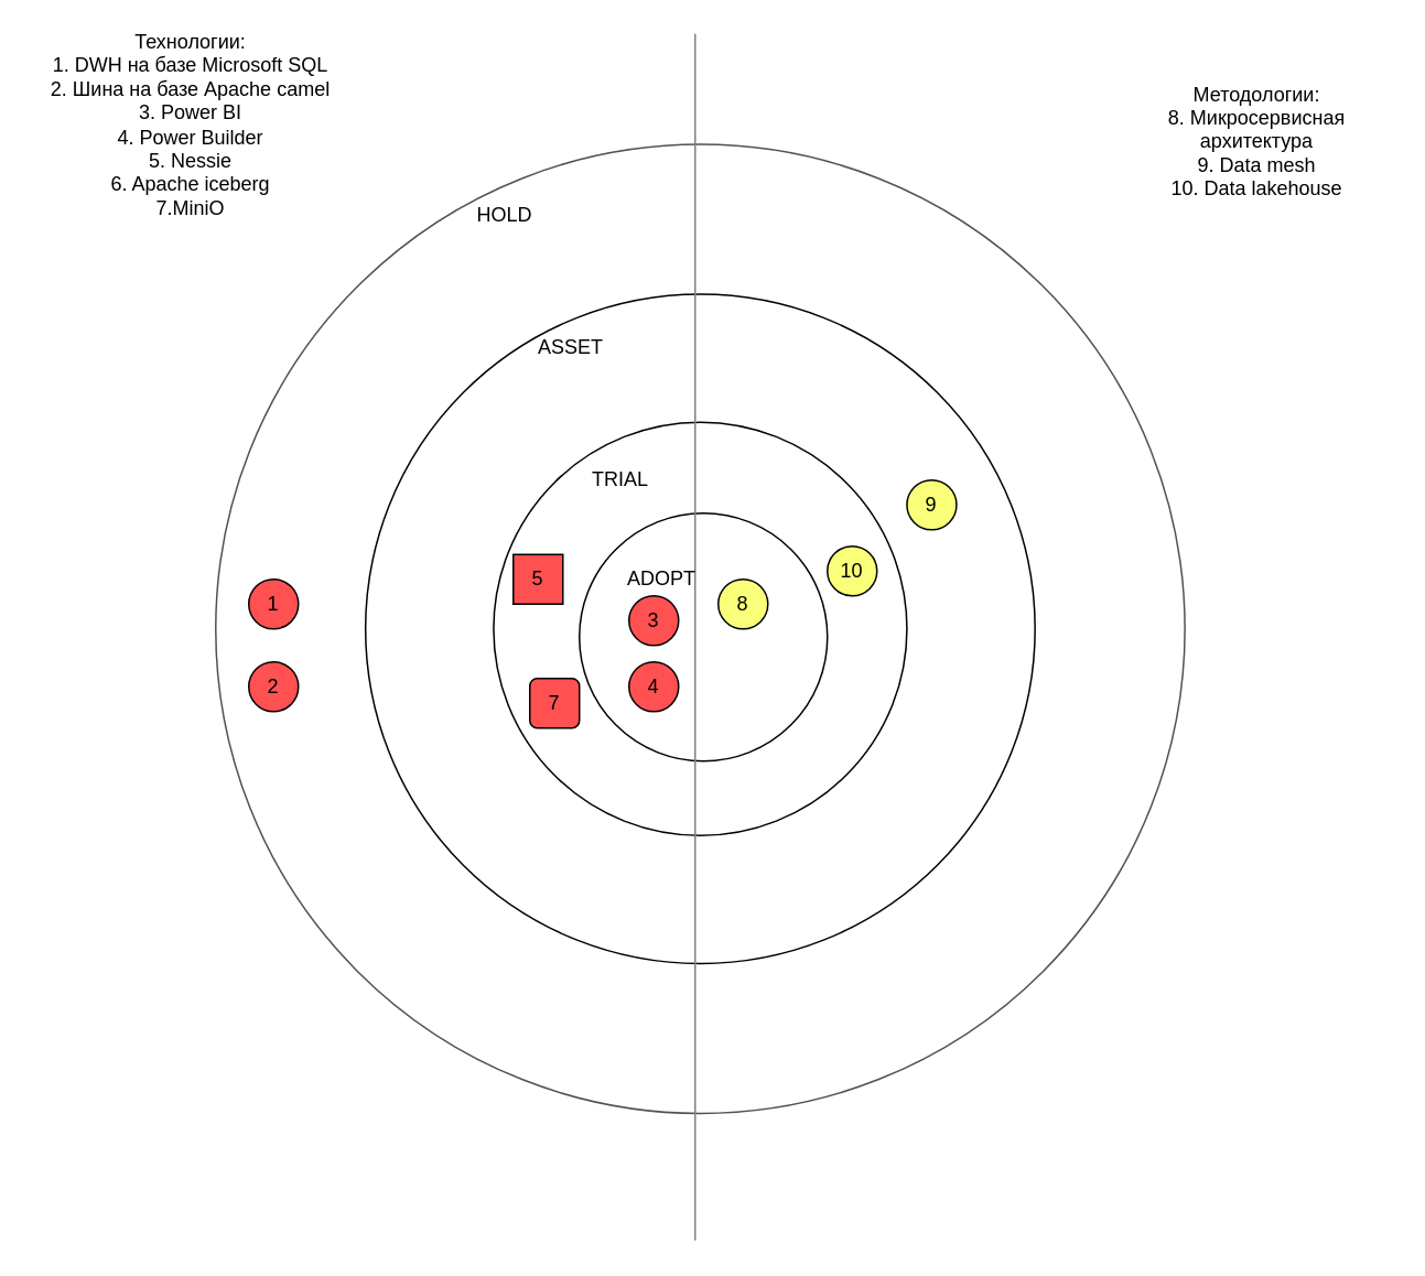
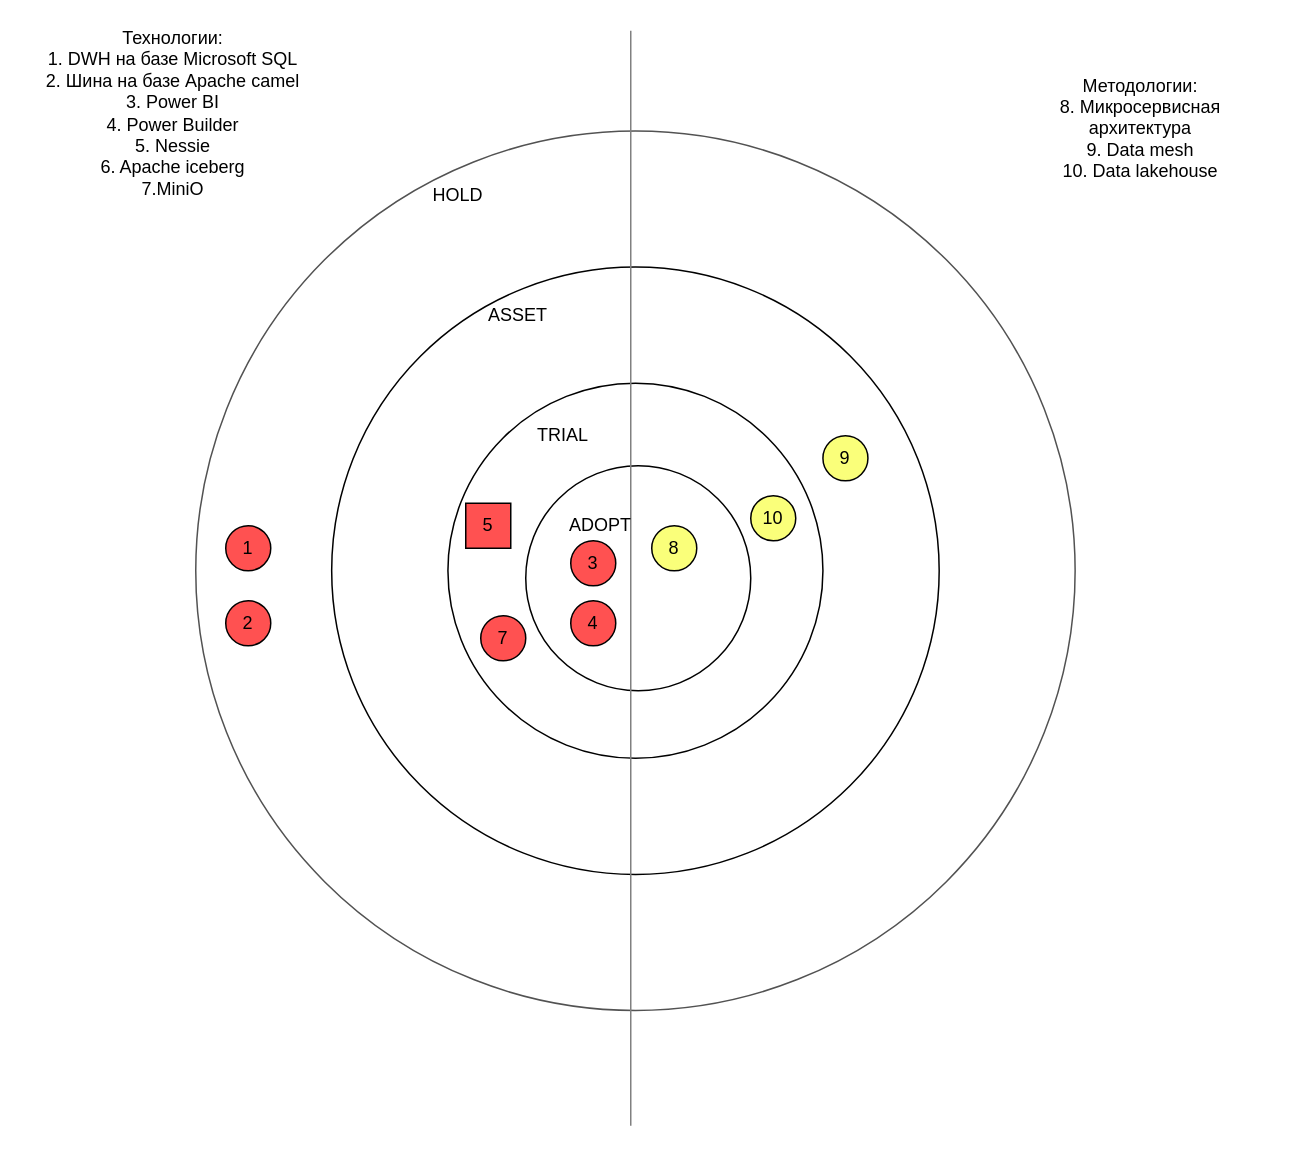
  <mxCell id="0" />
  <mxCell id="1" parent="0" />
  <mxCell id="2" value="" style="ellipse;whiteSpace=wrap;html=1;aspect=fixed;strokeColor=light-dark(#525252,#FFFFFF);" vertex="1" parent="1"><mxGeometry x="130" y="86.88" width="586.25" height="586.25" as="geometry" /></mxCell>
  <mxCell id="3" value="" style="ellipse;whiteSpace=wrap;html=1;aspect=fixed;" vertex="1" parent="1"><mxGeometry x="220.62" y="177.5" width="405" height="405" as="geometry" /></mxCell>
  <mxCell id="4" value="" style="ellipse;whiteSpace=wrap;html=1;aspect=fixed;" vertex="1" parent="1"><mxGeometry x="298.12" y="255" width="250" height="250" as="geometry" /></mxCell>
  <mxCell id="5" value="" style="ellipse;whiteSpace=wrap;html=1;aspect=fixed;" vertex="1" parent="1"><mxGeometry x="350" y="310" width="150" height="150" as="geometry" /></mxCell>
  <mxCell id="6" value="" style="endArrow=none;html=1;rounded=0;strokeColor=light-dark(#808080,#FFFFFF);" edge="1" parent="1"><mxGeometry width="50" height="50" relative="1" as="geometry"><mxPoint x="420" y="750" as="sourcePoint" /><mxPoint x="420" as="targetPoint" y="20" /></mxGeometry></mxCell>
  <mxCell id="7" value="ADOPT" style="text;html=1;align=center;verticalAlign=middle;whiteSpace=wrap;rounded=0;" vertex="1" parent="1"><mxGeometry x="390" y="340" width="20" height="20" as="geometry" /></mxCell>
  <mxCell id="8" value="TRIAL" style="text;html=1;align=center;verticalAlign=middle;whiteSpace=wrap;rounded=0;" vertex="1" parent="1"><mxGeometry x="350" y="280" width="50" height="20" as="geometry" /></mxCell>
  <mxCell id="9" value="ASSET" style="text;html=1;align=center;verticalAlign=middle;whiteSpace=wrap;rounded=0;" vertex="1" parent="1"><mxGeometry x="320" y="200" width="50" height="20" as="geometry" /></mxCell>
  <mxCell id="10" value="HOLD" style="text;html=1;align=center;verticalAlign=middle;whiteSpace=wrap;rounded=0;" vertex="1" parent="1"><mxGeometry x="280" y="120" width="50" height="20" as="geometry" /></mxCell>
  <mxCell id="11" value="&lt;div&gt;Технологии:&lt;/div&gt;&lt;div&gt;1. DWH на базе Microsoft SQL&lt;/div&gt;&lt;div&gt;2. Шина на базе Apache camel&lt;/div&gt;&lt;div&gt;3. Power BI&lt;/div&gt;&lt;div&gt;4. Power Builder&lt;/div&gt;&lt;div&gt;5. Nessie&lt;/div&gt;&lt;div&gt;6. Apache iceberg&lt;/div&gt;&lt;div&gt;7.MiniO&lt;/div&gt;" style="text;html=1;align=center;verticalAlign=middle;whiteSpace=wrap;rounded=0;" vertex="1" parent="1"><mxGeometry y="30" width="190" height="90" as="geometry" x="20" /></mxCell>
  <mxCell id="12" value="Методологии:&lt;div&gt;8. Микросервисная архитектура&lt;/div&gt;&lt;div&gt;9. Data mesh&lt;/div&gt;&lt;div&gt;10. Data lakehouse&lt;/div&gt;" style="text;html=1;align=center;verticalAlign=middle;whiteSpace=wrap;rounded=0;" vertex="1" parent="1"><mxGeometry x="680" y="30" width="160" height="110" as="geometry" /></mxCell>
  <mxCell id="13" value="1" style="ellipse;whiteSpace=wrap;html=1;aspect=fixed;fillColor=light-dark(#FF5151,var(--ge-dark-color, #121212));" vertex="1" parent="1"><mxGeometry x="150" y="350" width="30" height="30" as="geometry" /></mxCell>
  <mxCell id="14" value="8" style="ellipse;whiteSpace=wrap;html=1;aspect=fixed;fillColor=light-dark(#FAFF7A,var(--ge-dark-color, #121212));" vertex="1" parent="1"><mxGeometry x="434" y="350" width="30" height="30" as="geometry" /></mxCell>
  <mxCell id="15" value="9" style="ellipse;whiteSpace=wrap;html=1;aspect=fixed;fillColor=light-dark(#FAFF7A,var(--ge-dark-color, #121212));" vertex="1" parent="1"><mxGeometry x="548.12" y="290" width="30" height="30" as="geometry" /></mxCell>
  <mxCell id="16" value="2" style="ellipse;whiteSpace=wrap;html=1;aspect=fixed;fillColor=light-dark(#FF5151,var(--ge-dark-color, #121212));" vertex="1" parent="1"><mxGeometry x="150" y="400" width="30" height="30" as="geometry" /></mxCell>
  <mxCell id="17" value="3" style="ellipse;whiteSpace=wrap;html=1;aspect=fixed;fillColor=light-dark(#FF5151,var(--ge-dark-color, #121212));" vertex="1" parent="1"><mxGeometry x="380" y="360" width="30" height="30" as="geometry" /></mxCell>
  <mxCell id="18" value="4" style="ellipse;whiteSpace=wrap;html=1;aspect=fixed;fillColor=light-dark(#FF5151,var(--ge-dark-color, #121212));" vertex="1" parent="1"><mxGeometry x="380" y="400" width="30" height="30" as="geometry" /></mxCell>
  <mxCell id="19" value="5" style="whiteSpace=wrap;html=1;aspect=fixed;fillColor=light-dark(#FF5151,var(--ge-dark-color, #121212));rounded=0;" vertex="1" parent="1"><mxGeometry x="310" y="335" width="30" height="30" as="geometry" /></mxCell>
- <mxCell id="20" value="7" style="whiteSpace=wrap;html=1;aspect=fixed;fillColor=light-dark(#FF5151,var(--ge-dark-color, #121212));rounded=1;" vertex="1" parent="1"><mxGeometry x="320" y="410" width="30" height="30" as="geometry" /></mxCell>
+ <mxCell id="20" value="7" style="ellipse;whiteSpace=wrap;html=1;aspect=fixed;fillColor=light-dark(#FF5151,var(--ge-dark-color, #121212));" vertex="1" parent="1"><mxGeometry x="320" y="410" width="30" height="30" as="geometry" /></mxCell>
  <mxCell id="21" value="10" style="ellipse;whiteSpace=wrap;html=1;aspect=fixed;fillColor=light-dark(#FAFF7A,var(--ge-dark-color, #121212));" vertex="1" parent="1"><mxGeometry x="500" y="330" width="30" height="30" as="geometry" /></mxCell>
